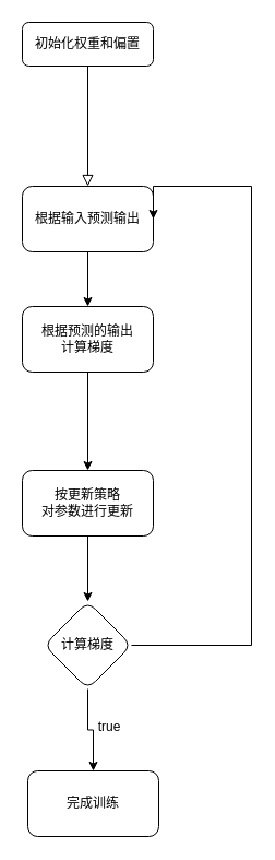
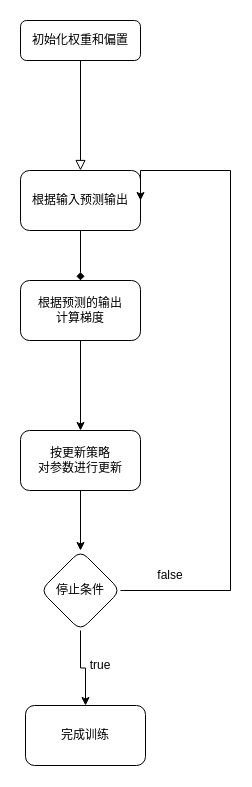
  <mxCell id="0" />
  <mxCell id="1" parent="0" />
  <mxCell id="2" value="" style="rounded=0;html=1;jettySize=auto;orthogonalLoop=1;fontSize=11;endArrow=block;endFill=0;endSize=8;strokeWidth=1;shadow=0;labelBackgroundColor=none;edgeStyle=orthogonalEdgeStyle;entryX=0.5;entryY=0;entryDx=0;entryDy=0;" parent="1" source="3" target="5" edge="1"><mxGeometry relative="1" as="geometry"><mxPoint x="80" y="110" as="targetPoint" /></mxGeometry></mxCell>
  <mxCell id="3" value="初始化权重和偏置" style="rounded=1;whiteSpace=wrap;html=1;fontSize=12;glass=0;strokeWidth=1;shadow=0;" parent="1" vertex="1"><mxGeometry x="20" y="20" width="120" height="40" as="geometry" /></mxCell>
- <mxCell id="4" value="" style="edgeStyle=orthogonalEdgeStyle;rounded=0;orthogonalLoop=1;jettySize=auto;html=1;" edge="1" parent="1" source="5" target="7"><mxGeometry relative="1" as="geometry" /></mxCell>
+ <mxCell id="4" value="" style="edgeStyle=orthogonalEdgeStyle;rounded=0;orthogonalLoop=1;jettySize=auto;html=1;endArrow=diamond;" edge="1" parent="1" source="5" target="7"><mxGeometry relative="1" as="geometry" /></mxCell>
  <mxCell id="5" value="根据输入预测输出" style="rounded=1;whiteSpace=wrap;html=1;" vertex="1" parent="1"><mxGeometry x="20" y="170" width="120" height="60" as="geometry" /></mxCell>
  <mxCell id="6" value="" style="edgeStyle=orthogonalEdgeStyle;rounded=0;orthogonalLoop=1;jettySize=auto;html=1;" edge="1" parent="1" source="7" target="9"><mxGeometry relative="1" as="geometry" /></mxCell>
  <mxCell id="7" value="根据预测的输出&lt;br&gt;计算梯度" style="whiteSpace=wrap;html=1;rounded=1;" vertex="1" parent="1"><mxGeometry x="20" y="280" width="120" height="60" as="geometry" /></mxCell>
  <mxCell id="8" value="" style="edgeStyle=orthogonalEdgeStyle;rounded=0;orthogonalLoop=1;jettySize=auto;html=1;" edge="1" parent="1" source="9" target="12"><mxGeometry relative="1" as="geometry" /></mxCell>
  <mxCell id="9" value="按更新策略&lt;div&gt;对参数进行更新&lt;/div&gt;" style="whiteSpace=wrap;html=1;rounded=1;" vertex="1" parent="1"><mxGeometry x="20" y="430" width="120" height="60" as="geometry" /></mxCell>
  <mxCell id="10" style="edgeStyle=orthogonalEdgeStyle;rounded=0;orthogonalLoop=1;jettySize=auto;html=1;entryX=1;entryY=0.5;entryDx=0;entryDy=0;" edge="1" parent="1" source="12" target="5"><mxGeometry relative="1" as="geometry"><Array as="points"><mxPoint x="230" y="590" /><mxPoint x="230" y="170" /></Array></mxGeometry></mxCell>
  <mxCell id="11" value="" style="edgeStyle=orthogonalEdgeStyle;rounded=0;orthogonalLoop=1;jettySize=auto;html=1;" edge="1" parent="1" source="12" target="13"><mxGeometry relative="1" as="geometry" /></mxCell>
- <mxCell id="12" value="计算梯度" style="rhombus;whiteSpace=wrap;html=1;rounded=1;" vertex="1" parent="1"><mxGeometry x="40" y="550" width="80" height="80" as="geometry" /></mxCell>
+ <mxCell id="12" value="停止条件" style="rhombus;whiteSpace=wrap;html=1;rounded=1;" vertex="1" parent="1"><mxGeometry x="40" y="550" width="80" height="80" as="geometry" /></mxCell>
  <mxCell id="13" value="完成训练" style="whiteSpace=wrap;html=1;rounded=1;" vertex="1" parent="1"><mxGeometry x="25" y="705" width="120" height="60" as="geometry" /></mxCell>
+ <mxCell id="14" value="false" style="text;html=1;align=center;verticalAlign=middle;whiteSpace=wrap;rounded=0;" vertex="1" parent="1"><mxGeometry x="140" y="560" width="60" height="30" as="geometry" /></mxCell>
  <mxCell id="15" value="true" style="text;html=1;align=center;verticalAlign=middle;whiteSpace=wrap;rounded=0;" vertex="1" parent="1"><mxGeometry x="70" y="650" width="60" height="30" as="geometry" /></mxCell>
